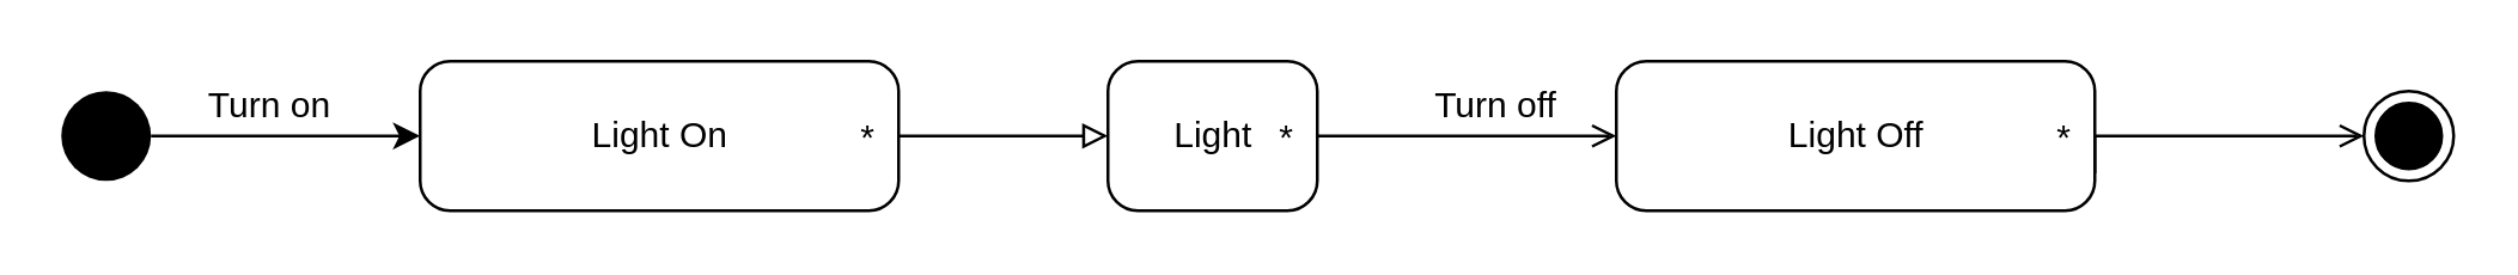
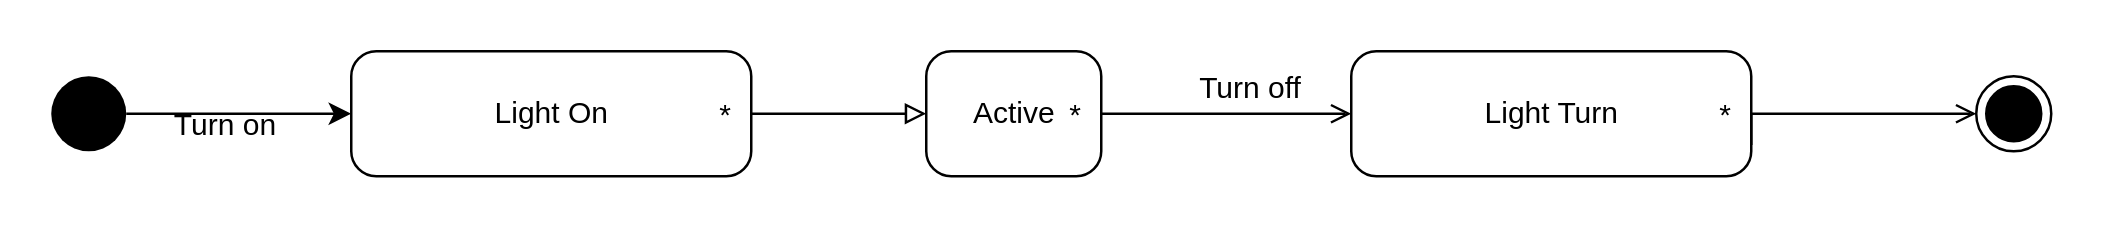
  <mxCell id="0" />
  <mxCell id="1" parent="0" />
  <mxCell id="2" style="edgeStyle=orthogonalEdgeStyle;rounded=0;orthogonalLoop=1;jettySize=auto;html=1;exitX=1;exitY=0.5;exitDx=0;exitDy=0;entryX=0;entryY=0.5;entryDx=0;entryDy=0;" edge="1" parent="1" source="3" target="12"><mxGeometry relative="1" as="geometry" /></mxCell>
  <mxCell id="3" value="" style="ellipse;fillColor=#000000;strokeColor=none;" vertex="1" parent="1"><mxGeometry x="20" y="30" width="30" height="30" as="geometry" /></mxCell>
  <mxCell id="4" value="" style="ellipse;html=1;shape=endState;fillColor=#000000;strokeColor=#000000;" vertex="1" parent="1"><mxGeometry x="790" y="30" width="30" height="30" as="geometry" /></mxCell>
  <mxCell id="5" style="edgeStyle=orthogonalEdgeStyle;rounded=0;orthogonalLoop=1;jettySize=auto;html=1;exitX=0.95;exitY=0.7;exitDx=0;exitDy=0;entryX=0;entryY=0.5;entryDx=0;entryDy=0;endArrow=open;endFill=0;exitPerimeter=0;" edge="1" parent="1" source="7" target="9"><mxGeometry relative="1" as="geometry"><Array as="points"><mxPoint x="439" y="45" /></Array></mxGeometry></mxCell>
- <mxCell id="6" value="Light" style="html=1;dashed=0;rounded=1;absoluteArcSize=1;arcSize=20;verticalAlign=middle;align=center;" vertex="1" parent="1"><mxGeometry x="370" y="20" width="70" height="50" as="geometry" /></mxCell>
+ <mxCell id="6" value="Active" style="html=1;dashed=0;rounded=1;absoluteArcSize=1;arcSize=20;verticalAlign=middle;align=center;" vertex="1" parent="1"><mxGeometry x="370" y="20" width="70" height="50" as="geometry" /></mxCell>
  <mxCell id="7" value="*" style="text;resizeWidth=0;resizeHeight=0;points=[];part=1;verticalAlign=middle;align=center;" vertex="1" parent="6"><mxGeometry x="1" y="0.5" width="20" height="20" relative="1" as="geometry"><mxPoint x="-20" y="-10" as="offset" /></mxGeometry></mxCell>
  <mxCell id="8" style="edgeStyle=orthogonalEdgeStyle;rounded=0;orthogonalLoop=1;jettySize=auto;html=1;exitX=1;exitY=0.75;exitDx=0;exitDy=0;entryX=0;entryY=0.5;entryDx=0;entryDy=0;endArrow=open;endFill=0;" edge="1" parent="1" source="9" target="4"><mxGeometry relative="1" as="geometry"><Array as="points"><mxPoint x="700" y="45" /></Array></mxGeometry></mxCell>
- <mxCell id="9" value="Light Off" style="html=1;dashed=0;rounded=1;absoluteArcSize=1;arcSize=20;verticalAlign=middle;align=center;" vertex="1" parent="1"><mxGeometry x="540" y="20" width="160" height="50" as="geometry" /></mxCell>
+ <mxCell id="9" value="Light Turn" style="html=1;dashed=0;rounded=1;absoluteArcSize=1;arcSize=20;verticalAlign=middle;align=center;" vertex="1" parent="1"><mxGeometry x="540" y="20" width="160" height="50" as="geometry" /></mxCell>
  <mxCell id="10" value="*" style="text;resizeWidth=0;resizeHeight=0;points=[];part=1;verticalAlign=middle;align=center;" vertex="1" parent="9"><mxGeometry x="1" y="0.5" width="20" height="20" relative="1" as="geometry"><mxPoint x="-20" y="-10" as="offset" /></mxGeometry></mxCell>
  <mxCell id="11" style="edgeStyle=orthogonalEdgeStyle;rounded=0;orthogonalLoop=1;jettySize=auto;html=1;exitX=1;exitY=0.5;exitDx=0;exitDy=0;entryX=0;entryY=0.5;entryDx=0;entryDy=0;endArrow=block;endFill=0;" edge="1" parent="1" source="12" target="6"><mxGeometry relative="1" as="geometry" /></mxCell>
  <mxCell id="12" value="Light On" style="html=1;dashed=0;rounded=1;absoluteArcSize=1;arcSize=20;verticalAlign=middle;align=center;" vertex="1" parent="1"><mxGeometry x="140" y="20" width="160" height="50" as="geometry" /></mxCell>
  <mxCell id="13" value="*" style="text;resizeWidth=0;resizeHeight=0;points=[];part=1;verticalAlign=middle;align=center;" vertex="1" parent="12"><mxGeometry x="1" y="0.5" width="20" height="20" relative="1" as="geometry"><mxPoint x="-20" y="-10" as="offset" /></mxGeometry></mxCell>
  <mxCell id="14" value="Turn off" style="text;html=1;strokeColor=none;fillColor=none;align=center;verticalAlign=middle;whiteSpace=wrap;rounded=0;" vertex="1" parent="1"><mxGeometry x="470" y="20" width="60" height="30" as="geometry" /></mxCell>
- <mxCell id="15" value="Turn on" style="text;html=1;strokeColor=none;fillColor=none;align=center;verticalAlign=middle;whiteSpace=wrap;rounded=0;" vertex="1" parent="1"><mxGeometry x="60" y="20" width="60" height="30" as="geometry" /></mxCell>
+ <mxCell id="15" value="Turn on" style="text;html=1;strokeColor=none;fillColor=none;align=center;verticalAlign=middle;whiteSpace=wrap;rounded=0;" vertex="1" parent="1"><mxGeometry x="60" y="35" width="60" height="30" as="geometry" /></mxCell>
